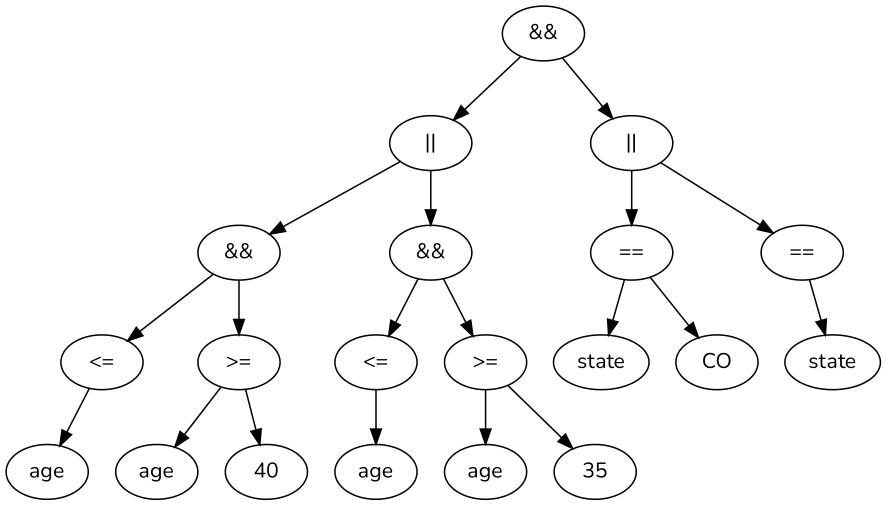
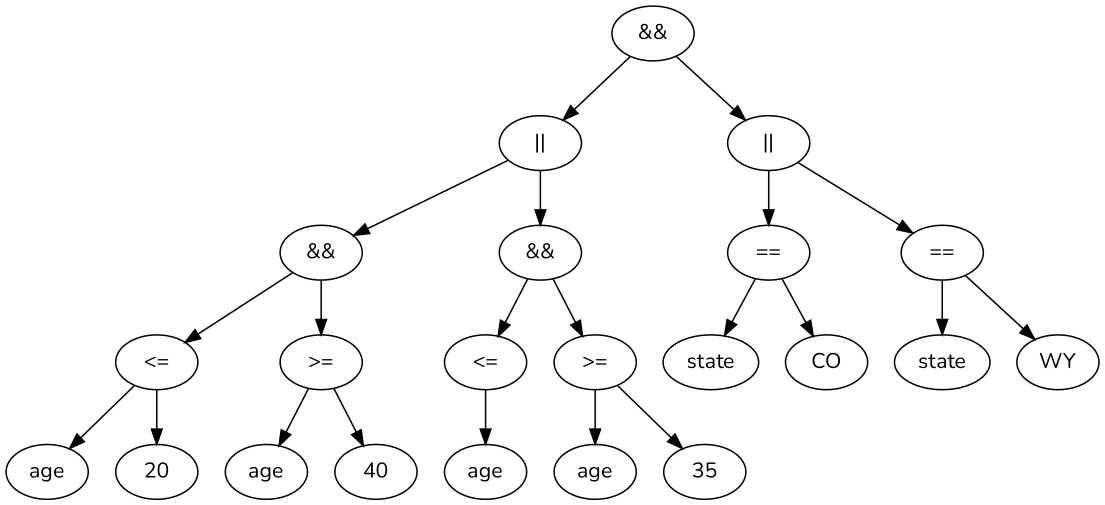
  digraph {
    fontname=Nunito
    node [fontname=Nunito]
    edge [fontname=Nunito]
    n1 [label="&&"]
    n2 [label="<="]
    n3 [label=">="]
    n4 [label=age]
+   n5 [label=20]
    n6 [label=age]
    n7 [label=40]
    n8 [label="=="]
    n9 [label=state]
    n10 [label=CO]
    n11 [label="&&"]
    n12 [label="||"]
    n13 [label="||"]
    n14 [label="&&"]
    n15 [label="=="]
    n16 [label="<="]
    n17 [label=">="]
    n18 [label=age]
    n19 [label=age]
    n20 [label=35]
    n21 [label=state]
+   n22 [label=WY]
    n1 -> n2
    n1 -> n3
    n2 -> n4
+   n2 -> n5
    n3 -> n6
    n3 -> n7
    n8 -> n9
    n8 -> n10
    n11 -> n12
    n11 -> n13
    n12 -> n1
    n12 -> n14
    n13 -> n8
    n13 -> n15
    n14 -> n16
    n14 -> n17
    n15 -> n21
+   n15 -> n22
    n16 -> n18
    n17 -> n19
    n17 -> n20
  }
